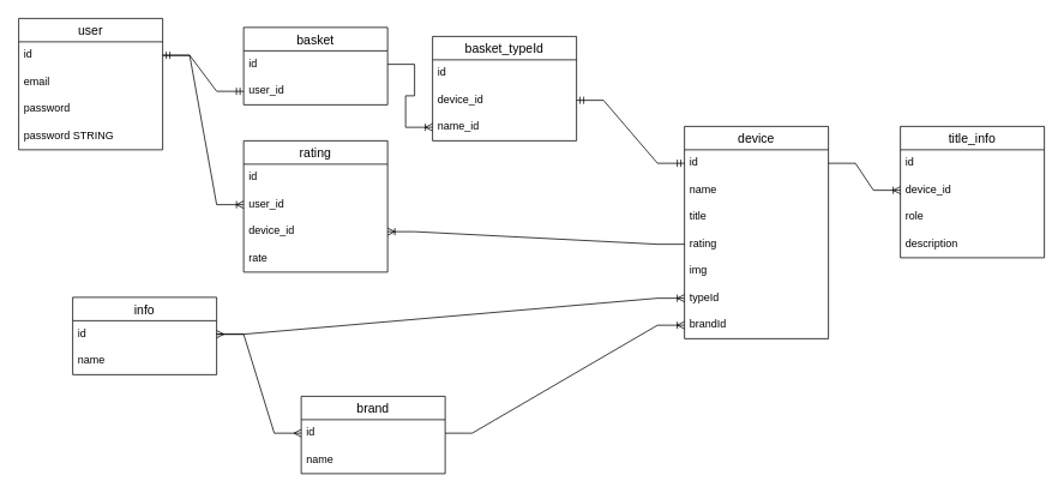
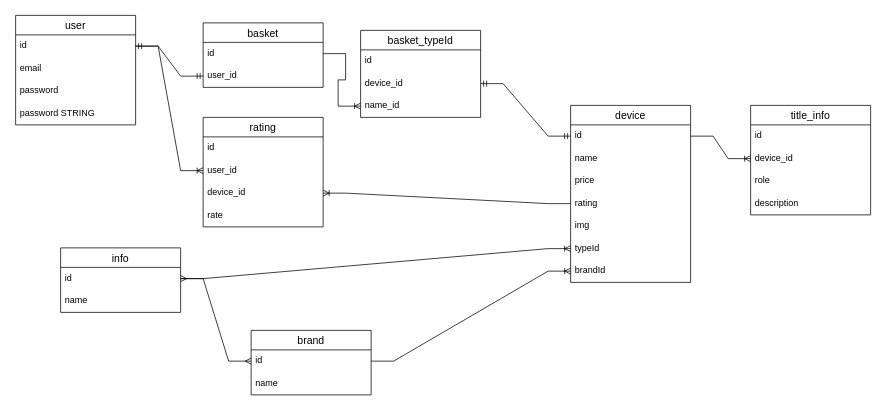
  <mxCell id="0" />
  <mxCell id="1" parent="0" />
  <mxCell id="2" value="user" style="swimlane;fontStyle=0;childLayout=stackLayout;horizontal=1;startSize=26;horizontalStack=0;resizeParent=1;resizeParentMax=0;resizeLast=0;collapsible=1;marginBottom=0;align=center;fontSize=14;" vertex="1" parent="1"><mxGeometry x="20" y="20" width="160" height="146" as="geometry" /></mxCell>
  <mxCell id="3" value="id" style="text;strokeColor=none;fillColor=none;spacingLeft=4;spacingRight=4;overflow=hidden;rotatable=0;points=[[0,0.5],[1,0.5]];portConstraint=eastwest;fontSize=12;" vertex="1" parent="2"><mxGeometry y="26" width="160" height="30" as="geometry" /></mxCell>
  <mxCell id="4" value="email" style="text;strokeColor=none;fillColor=none;spacingLeft=4;spacingRight=4;overflow=hidden;rotatable=0;points=[[0,0.5],[1,0.5]];portConstraint=eastwest;fontSize=12;" vertex="1" parent="2"><mxGeometry y="56" width="160" height="30" as="geometry" /></mxCell>
  <mxCell id="5" value="password" style="text;strokeColor=none;fillColor=none;spacingLeft=4;spacingRight=4;overflow=hidden;rotatable=0;points=[[0,0.5],[1,0.5]];portConstraint=eastwest;fontSize=12;" vertex="1" parent="2"><mxGeometry y="86" width="160" height="30" as="geometry" /></mxCell>
  <mxCell id="6" value="password STRING" style="text;strokeColor=none;fillColor=none;spacingLeft=4;spacingRight=4;overflow=hidden;rotatable=0;points=[[0,0.5],[1,0.5]];portConstraint=eastwest;fontSize=12;" vertex="1" parent="2"><mxGeometry y="116" width="160" height="30" as="geometry" /></mxCell>
  <mxCell id="7" value="basket" style="swimlane;fontStyle=0;childLayout=stackLayout;horizontal=1;startSize=26;horizontalStack=0;resizeParent=1;resizeParentMax=0;resizeLast=0;collapsible=1;marginBottom=0;align=center;fontSize=14;" vertex="1" parent="1"><mxGeometry x="270" y="30" width="160" height="86" as="geometry" /></mxCell>
  <mxCell id="8" value="id" style="text;strokeColor=none;fillColor=none;spacingLeft=4;spacingRight=4;overflow=hidden;rotatable=0;points=[[0,0.5],[1,0.5]];portConstraint=eastwest;fontSize=12;" vertex="1" parent="7"><mxGeometry y="26" width="160" height="30" as="geometry" /></mxCell>
  <mxCell id="9" value="user_id" style="text;strokeColor=none;fillColor=none;spacingLeft=4;spacingRight=4;overflow=hidden;rotatable=0;points=[[0,0.5],[1,0.5]];portConstraint=eastwest;fontSize=12;" vertex="1" parent="7"><mxGeometry y="56" width="160" height="30" as="geometry" /></mxCell>
  <mxCell id="10" value="" style="edgeStyle=entityRelationEdgeStyle;fontSize=12;html=1;endArrow=ERmandOne;startArrow=ERmandOne;rounded=0;entryX=0;entryY=0.5;entryDx=0;entryDy=0;exitX=1;exitY=0.5;exitDx=0;exitDy=0;" edge="1" parent="1" source="3" target="9"><mxGeometry width="100" height="100" relative="1" as="geometry"><mxPoint x="190" y="440" as="sourcePoint" /><mxPoint x="290" y="340" as="targetPoint" /></mxGeometry></mxCell>
  <mxCell id="11" value="device" style="swimlane;fontStyle=0;childLayout=stackLayout;horizontal=1;startSize=26;horizontalStack=0;resizeParent=1;resizeParentMax=0;resizeLast=0;collapsible=1;marginBottom=0;align=center;fontSize=14;" vertex="1" parent="1"><mxGeometry x="760" y="140" width="160" height="236" as="geometry" /></mxCell>
  <mxCell id="12" value="id" style="text;strokeColor=none;fillColor=none;spacingLeft=4;spacingRight=4;overflow=hidden;rotatable=0;points=[[0,0.5],[1,0.5]];portConstraint=eastwest;fontSize=12;" vertex="1" parent="11"><mxGeometry y="26" width="160" height="30" as="geometry" /></mxCell>
  <mxCell id="13" value="name" style="text;strokeColor=none;fillColor=none;spacingLeft=4;spacingRight=4;overflow=hidden;rotatable=0;points=[[0,0.5],[1,0.5]];portConstraint=eastwest;fontSize=12;" vertex="1" parent="11"><mxGeometry y="56" width="160" height="30" as="geometry" /></mxCell>
- <mxCell id="14" value="title" style="text;strokeColor=none;fillColor=none;spacingLeft=4;spacingRight=4;overflow=hidden;rotatable=0;points=[[0,0.5],[1,0.5]];portConstraint=eastwest;fontSize=12;" vertex="1" parent="11"><mxGeometry y="86" width="160" height="30" as="geometry" /></mxCell>
+ <mxCell id="14" value="price" style="text;strokeColor=none;fillColor=none;spacingLeft=4;spacingRight=4;overflow=hidden;rotatable=0;points=[[0,0.5],[1,0.5]];portConstraint=eastwest;fontSize=12;" vertex="1" parent="11"><mxGeometry y="86" width="160" height="30" as="geometry" /></mxCell>
  <mxCell id="15" value="rating" style="text;strokeColor=none;fillColor=none;spacingLeft=4;spacingRight=4;overflow=hidden;rotatable=0;points=[[0,0.5],[1,0.5]];portConstraint=eastwest;fontSize=12;" vertex="1" parent="11"><mxGeometry y="116" width="160" height="30" as="geometry" /></mxCell>
  <mxCell id="16" value="img" style="text;strokeColor=none;fillColor=none;spacingLeft=4;spacingRight=4;overflow=hidden;rotatable=0;points=[[0,0.5],[1,0.5]];portConstraint=eastwest;fontSize=12;" vertex="1" parent="11"><mxGeometry y="146" width="160" height="30" as="geometry" /></mxCell>
  <mxCell id="17" value="typeId" style="text;strokeColor=none;fillColor=none;spacingLeft=4;spacingRight=4;overflow=hidden;rotatable=0;points=[[0,0.5],[1,0.5]];portConstraint=eastwest;fontSize=12;" vertex="1" parent="11"><mxGeometry y="176" width="160" height="30" as="geometry" /></mxCell>
  <mxCell id="18" value="brandId" style="text;strokeColor=none;fillColor=none;spacingLeft=4;spacingRight=4;overflow=hidden;rotatable=0;points=[[0,0.5],[1,0.5]];portConstraint=eastwest;fontSize=12;" vertex="1" parent="11"><mxGeometry y="206" width="160" height="30" as="geometry" /></mxCell>
  <mxCell id="19" value="info" style="swimlane;fontStyle=0;childLayout=stackLayout;horizontal=1;startSize=26;horizontalStack=0;resizeParent=1;resizeParentMax=0;resizeLast=0;collapsible=1;marginBottom=0;align=center;fontSize=14;" vertex="1" parent="1"><mxGeometry x="80" y="330" width="160" height="86" as="geometry" /></mxCell>
  <mxCell id="20" value="id" style="text;strokeColor=none;fillColor=none;spacingLeft=4;spacingRight=4;overflow=hidden;rotatable=0;points=[[0,0.5],[1,0.5]];portConstraint=eastwest;fontSize=12;" vertex="1" parent="19"><mxGeometry y="26" width="160" height="30" as="geometry" /></mxCell>
  <mxCell id="21" value="name" style="text;strokeColor=none;fillColor=none;spacingLeft=4;spacingRight=4;overflow=hidden;rotatable=0;points=[[0,0.5],[1,0.5]];portConstraint=eastwest;fontSize=12;" vertex="1" parent="19"><mxGeometry y="56" width="160" height="30" as="geometry" /></mxCell>
  <mxCell id="22" value="brand" style="swimlane;fontStyle=0;childLayout=stackLayout;horizontal=1;startSize=26;horizontalStack=0;resizeParent=1;resizeParentMax=0;resizeLast=0;collapsible=1;marginBottom=0;align=center;fontSize=14;swimlaneLine=1;" vertex="1" parent="1"><mxGeometry x="334" y="440" width="160" height="86" as="geometry" /></mxCell>
  <mxCell id="23" value="id" style="text;strokeColor=none;fillColor=none;spacingLeft=4;spacingRight=4;overflow=hidden;rotatable=0;points=[[0,0.5],[1,0.5]];portConstraint=eastwest;fontSize=12;" vertex="1" parent="22"><mxGeometry y="26" width="160" height="30" as="geometry" /></mxCell>
  <mxCell id="24" value="name" style="text;strokeColor=none;fillColor=none;spacingLeft=4;spacingRight=4;overflow=hidden;rotatable=0;points=[[0,0.5],[1,0.5]];portConstraint=eastwest;fontSize=12;" vertex="1" parent="22"><mxGeometry y="56" width="160" height="30" as="geometry" /></mxCell>
  <mxCell id="25" value="" style="edgeStyle=entityRelationEdgeStyle;fontSize=12;html=1;endArrow=ERoneToMany;rounded=0;exitX=1;exitY=0.5;exitDx=0;exitDy=0;entryX=0;entryY=0.5;entryDx=0;entryDy=0;" edge="1" parent="1" source="20" target="17"><mxGeometry width="100" height="100" relative="1" as="geometry"><mxPoint x="320" y="420" as="sourcePoint" /><mxPoint x="420" y="320" as="targetPoint" /></mxGeometry></mxCell>
  <mxCell id="26" value="" style="edgeStyle=entityRelationEdgeStyle;fontSize=12;html=1;endArrow=ERoneToMany;exitX=1;exitY=0.5;exitDx=0;exitDy=0;entryX=0;entryY=0.5;entryDx=0;entryDy=0;rounded=0;" edge="1" parent="1" source="23" target="18"><mxGeometry width="100" height="100" relative="1" as="geometry"><mxPoint x="340" y="301" as="sourcePoint" /><mxPoint x="450" y="261" as="targetPoint" /></mxGeometry></mxCell>
  <mxCell id="27" value="" style="edgeStyle=entityRelationEdgeStyle;fontSize=12;html=1;endArrow=ERmany;startArrow=ERmany;rounded=0;exitX=1;exitY=0.5;exitDx=0;exitDy=0;" edge="1" parent="1" source="20" target="23"><mxGeometry width="100" height="100" relative="1" as="geometry"><mxPoint x="120" y="530" as="sourcePoint" /><mxPoint x="200" y="510" as="targetPoint" /></mxGeometry></mxCell>
  <mxCell id="28" value="title_info" style="swimlane;fontStyle=0;childLayout=stackLayout;horizontal=1;startSize=26;horizontalStack=0;resizeParent=1;resizeParentMax=0;resizeLast=0;collapsible=1;marginBottom=0;align=center;fontSize=14;" vertex="1" parent="1"><mxGeometry x="1000" y="140" width="160" height="146" as="geometry" /></mxCell>
  <mxCell id="29" value="id" style="text;strokeColor=none;fillColor=none;spacingLeft=4;spacingRight=4;overflow=hidden;rotatable=0;points=[[0,0.5],[1,0.5]];portConstraint=eastwest;fontSize=12;" vertex="1" parent="28"><mxGeometry y="26" width="160" height="30" as="geometry" /></mxCell>
  <mxCell id="30" value="device_id" style="text;strokeColor=none;fillColor=none;spacingLeft=4;spacingRight=4;overflow=hidden;rotatable=0;points=[[0,0.5],[1,0.5]];portConstraint=eastwest;fontSize=12;" vertex="1" parent="28"><mxGeometry y="56" width="160" height="30" as="geometry" /></mxCell>
  <mxCell id="31" value="role" style="text;strokeColor=none;fillColor=none;spacingLeft=4;spacingRight=4;overflow=hidden;rotatable=0;points=[[0,0.5],[1,0.5]];portConstraint=eastwest;fontSize=12;" vertex="1" parent="28"><mxGeometry y="86" width="160" height="30" as="geometry" /></mxCell>
  <mxCell id="32" value="description" style="text;strokeColor=none;fillColor=none;spacingLeft=4;spacingRight=4;overflow=hidden;rotatable=0;points=[[0,0.5],[1,0.5]];portConstraint=eastwest;fontSize=12;" vertex="1" parent="28"><mxGeometry y="116" width="160" height="30" as="geometry" /></mxCell>
  <mxCell id="33" value="" style="edgeStyle=entityRelationEdgeStyle;fontSize=12;html=1;endArrow=ERoneToMany;rounded=0;entryX=0;entryY=0.5;entryDx=0;entryDy=0;" edge="1" parent="1" source="12" target="30"><mxGeometry width="100" height="100" relative="1" as="geometry"><mxPoint x="620" y="370" as="sourcePoint" /><mxPoint x="720" y="270" as="targetPoint" /></mxGeometry></mxCell>
  <mxCell id="34" value="basket_typeId" style="swimlane;fontStyle=0;childLayout=stackLayout;horizontal=1;startSize=26;horizontalStack=0;resizeParent=1;resizeParentMax=0;resizeLast=0;collapsible=1;marginBottom=0;align=center;fontSize=14;" vertex="1" parent="1"><mxGeometry x="480" y="40" width="160" height="116" as="geometry" /></mxCell>
  <mxCell id="35" value="id" style="text;strokeColor=none;fillColor=none;spacingLeft=4;spacingRight=4;overflow=hidden;rotatable=0;points=[[0,0.5],[1,0.5]];portConstraint=eastwest;fontSize=12;" vertex="1" parent="34"><mxGeometry y="26" width="160" height="30" as="geometry" /></mxCell>
  <mxCell id="36" value="device_id" style="text;strokeColor=none;fillColor=none;spacingLeft=4;spacingRight=4;overflow=hidden;rotatable=0;points=[[0,0.5],[1,0.5]];portConstraint=eastwest;fontSize=12;" vertex="1" parent="34"><mxGeometry y="56" width="160" height="30" as="geometry" /></mxCell>
  <mxCell id="37" value="name_id" style="text;strokeColor=none;fillColor=none;spacingLeft=4;spacingRight=4;overflow=hidden;rotatable=0;points=[[0,0.5],[1,0.5]];portConstraint=eastwest;fontSize=12;" vertex="1" parent="34"><mxGeometry y="86" width="160" height="30" as="geometry" /></mxCell>
  <mxCell id="38" value="" style="edgeStyle=entityRelationEdgeStyle;fontSize=12;html=1;endArrow=ERoneToMany;rounded=0;entryX=0;entryY=0.5;entryDx=0;entryDy=0;exitX=1;exitY=0.5;exitDx=0;exitDy=0;" edge="1" parent="1" source="8" target="37"><mxGeometry width="100" height="100" relative="1" as="geometry"><mxPoint x="370" y="280" as="sourcePoint" /><mxPoint x="470" y="180" as="targetPoint" /></mxGeometry></mxCell>
  <mxCell id="39" value="" style="edgeStyle=entityRelationEdgeStyle;fontSize=12;html=1;endArrow=ERmandOne;startArrow=ERmandOne;rounded=0;entryX=0;entryY=0.5;entryDx=0;entryDy=0;exitX=1;exitY=0.5;exitDx=0;exitDy=0;" edge="1" parent="1" source="36" target="12"><mxGeometry width="100" height="100" relative="1" as="geometry"><mxPoint x="600" y="270" as="sourcePoint" /><mxPoint x="700" y="170" as="targetPoint" /></mxGeometry></mxCell>
  <mxCell id="40" value="rating" style="swimlane;fontStyle=0;childLayout=stackLayout;horizontal=1;startSize=26;horizontalStack=0;resizeParent=1;resizeParentMax=0;resizeLast=0;collapsible=1;marginBottom=0;align=center;fontSize=14;" vertex="1" parent="1"><mxGeometry x="270" y="156" width="160" height="146" as="geometry" /></mxCell>
  <mxCell id="41" value="id" style="text;strokeColor=none;fillColor=none;spacingLeft=4;spacingRight=4;overflow=hidden;rotatable=0;points=[[0,0.5],[1,0.5]];portConstraint=eastwest;fontSize=12;" vertex="1" parent="40"><mxGeometry y="26" width="160" height="30" as="geometry" /></mxCell>
  <mxCell id="42" value="user_id" style="text;strokeColor=none;fillColor=none;spacingLeft=4;spacingRight=4;overflow=hidden;rotatable=0;points=[[0,0.5],[1,0.5]];portConstraint=eastwest;fontSize=12;" vertex="1" parent="40"><mxGeometry y="56" width="160" height="30" as="geometry" /></mxCell>
  <mxCell id="43" value="device_id" style="text;strokeColor=none;fillColor=none;spacingLeft=4;spacingRight=4;overflow=hidden;rotatable=0;points=[[0,0.5],[1,0.5]];portConstraint=eastwest;fontSize=12;" vertex="1" parent="40"><mxGeometry y="86" width="160" height="30" as="geometry" /></mxCell>
  <mxCell id="44" value="rate" style="text;strokeColor=none;fillColor=none;spacingLeft=4;spacingRight=4;overflow=hidden;rotatable=0;points=[[0,0.5],[1,0.5]];portConstraint=eastwest;fontSize=12;" vertex="1" parent="40"><mxGeometry y="116" width="160" height="30" as="geometry" /></mxCell>
  <mxCell id="45" value="" style="edgeStyle=entityRelationEdgeStyle;fontSize=12;html=1;endArrow=ERoneToMany;rounded=0;exitX=1;exitY=0.5;exitDx=0;exitDy=0;entryX=0;entryY=0.5;entryDx=0;entryDy=0;" edge="1" parent="1" source="3" target="42"><mxGeometry width="100" height="100" relative="1" as="geometry"><mxPoint x="230" y="230" as="sourcePoint" /><mxPoint x="250" y="190" as="targetPoint" /></mxGeometry></mxCell>
  <mxCell id="46" value="" style="edgeStyle=entityRelationEdgeStyle;fontSize=12;html=1;endArrow=ERoneToMany;rounded=0;entryX=1;entryY=0.5;entryDx=0;entryDy=0;exitX=0;exitY=0.5;exitDx=0;exitDy=0;" edge="1" parent="1" source="15" target="43"><mxGeometry width="100" height="100" relative="1" as="geometry"><mxPoint x="460" y="300" as="sourcePoint" /><mxPoint x="700" y="270" as="targetPoint" /></mxGeometry></mxCell>
